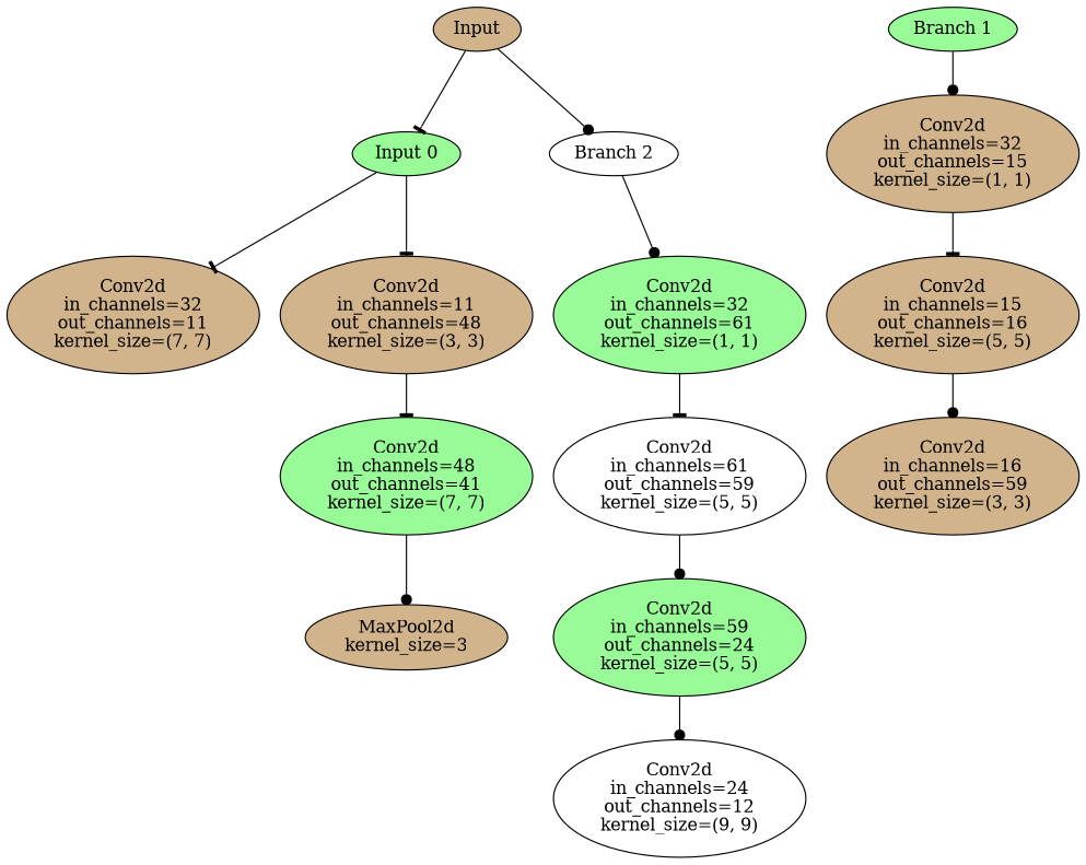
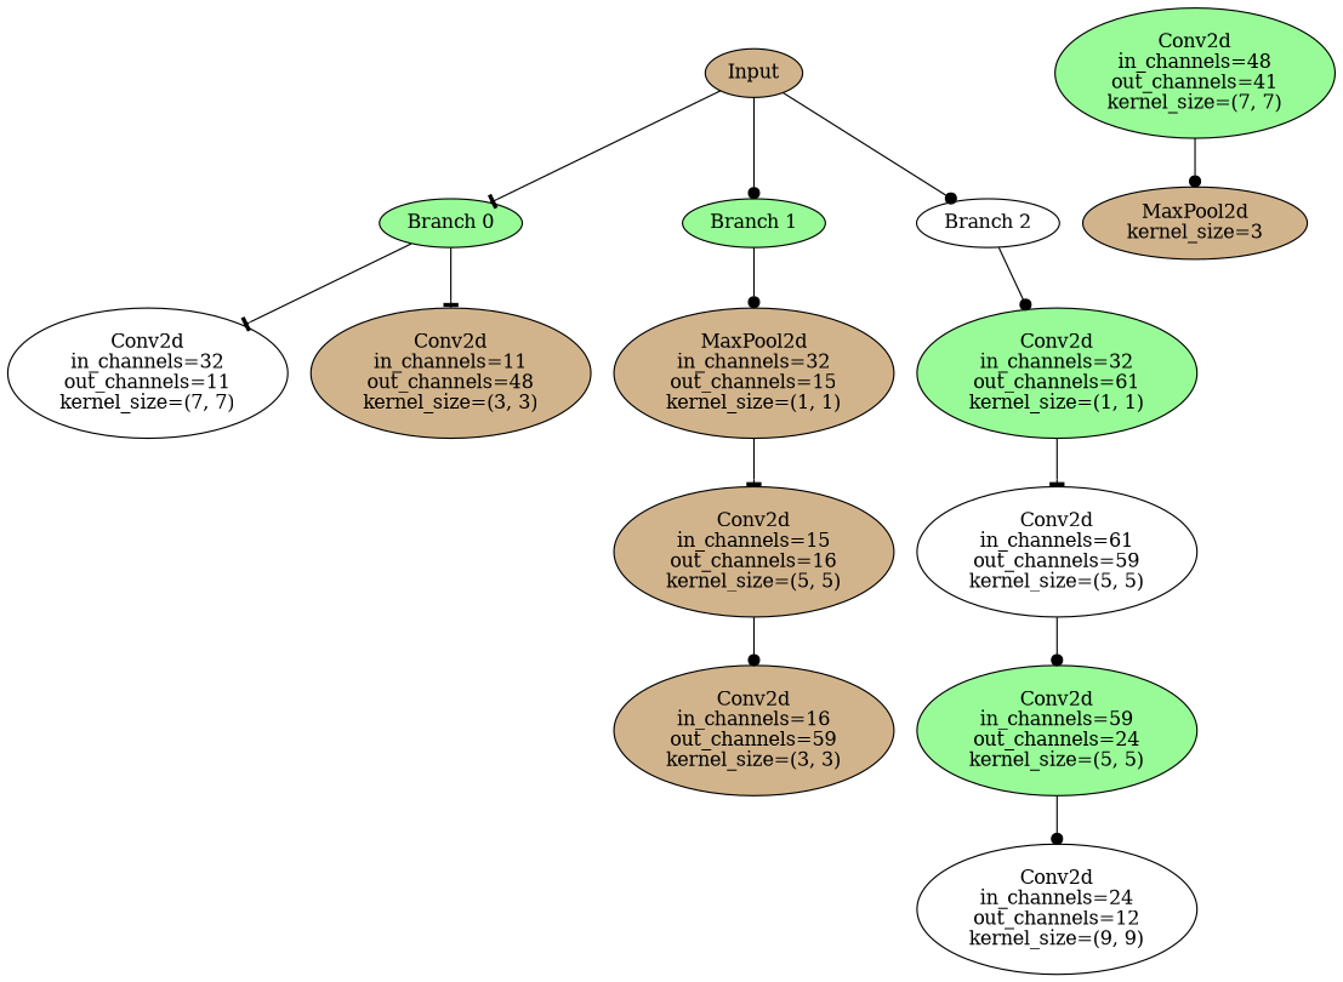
  digraph {
    node [fillcolor=tan style=filled]
    edge [arrowhead=dot]
    n1 [label=Input]
-   n2 [fillcolor=palegreen label="Input 0"]
+   n2 [fillcolor=palegreen label="Branch 0"]
    n3 [fillcolor=palegreen label="Branch 1"]
    n4 [fillcolor=white label="Branch 2"]
-   n5 [label="Conv2d\nin_channels=32\nout_channels=11\nkernel_size=(7, 7)"]
+   n5 [fillcolor=white label="Conv2d\nin_channels=32\nout_channels=11\nkernel_size=(7, 7)"]
    n6 [label="Conv2d\nin_channels=11\nout_channels=48\nkernel_size=(3, 3)"]
-   n7 [label="Conv2d\nin_channels=32\nout_channels=15\nkernel_size=(1, 1)"]
+   n7 [label="MaxPool2d\nin_channels=32\nout_channels=15\nkernel_size=(1, 1)"]
    n8 [fillcolor=palegreen label="Conv2d\nin_channels=32\nout_channels=61\nkernel_size=(1, 1)"]
    n9 [fillcolor=palegreen label="Conv2d\nin_channels=48\nout_channels=41\nkernel_size=(7, 7)"]
    n10 [label="MaxPool2d\nkernel_size=3"]
    n11 [label="Conv2d\nin_channels=15\nout_channels=16\nkernel_size=(5, 5)"]
    n12 [label="Conv2d\nin_channels=16\nout_channels=59\nkernel_size=(3, 3)"]
    n13 [fillcolor=white label="Conv2d\nin_channels=61\nout_channels=59\nkernel_size=(5, 5)"]
    n14 [fillcolor=palegreen label="Conv2d\nin_channels=59\nout_channels=24\nkernel_size=(5, 5)"]
    n15 [fillcolor=white label="Conv2d\nin_channels=24\nout_channels=12\nkernel_size=(9, 9)"]
    n1 -> n2 [arrowhead=tee]
+   n1 -> n3
    n1 -> n4
    n2 -> n5 [arrowhead=tee]
    n2 -> n6 [arrowhead=tee]
    n3 -> n7
    n4 -> n8
-   n6 -> n9 [arrowhead=tee]
    n7 -> n11 [arrowhead=tee]
    n8 -> n13 [arrowhead=tee]
    n9 -> n10
    n11 -> n12
    n13 -> n14
    n14 -> n15
  }
